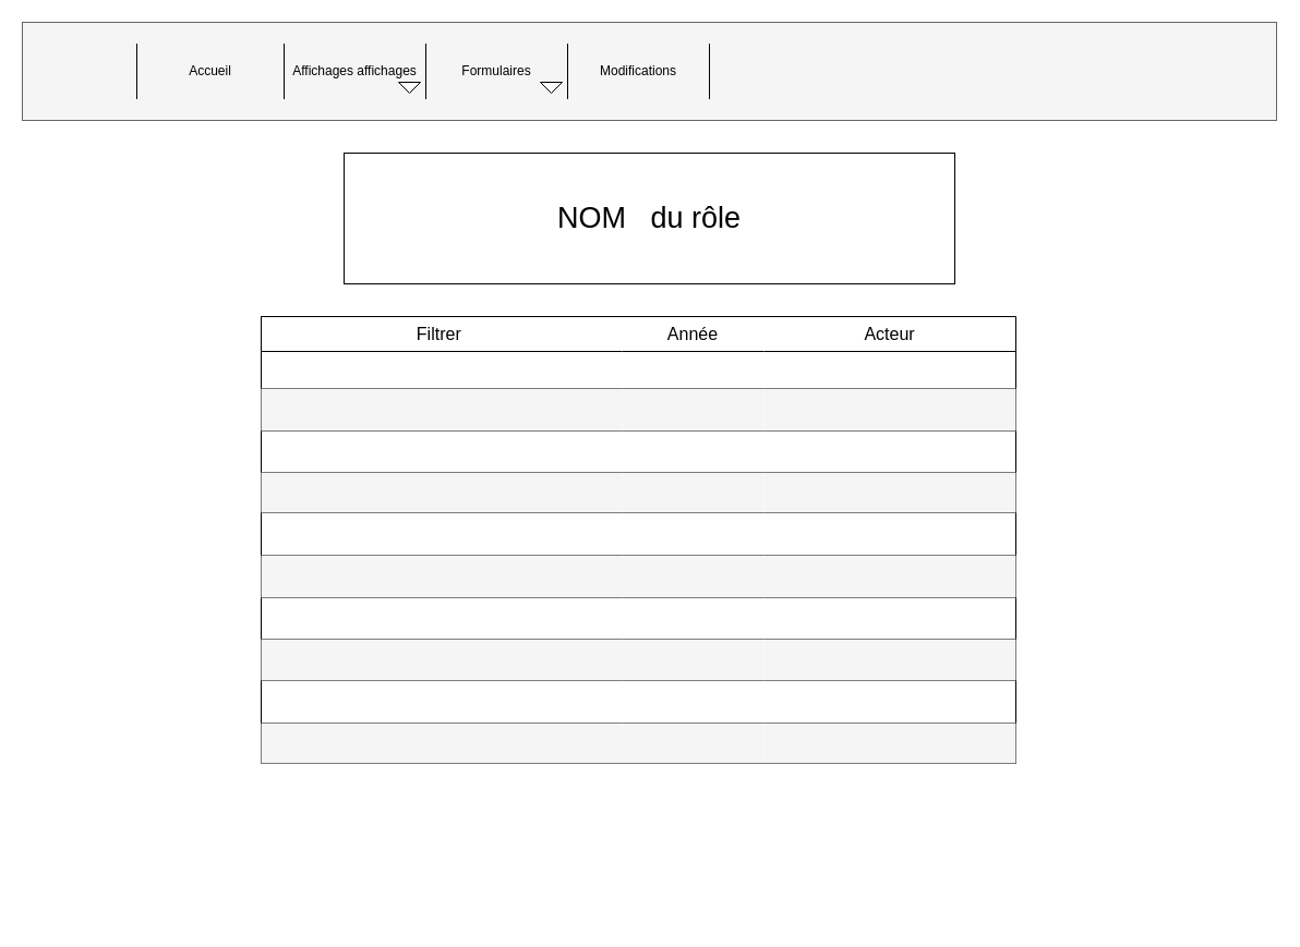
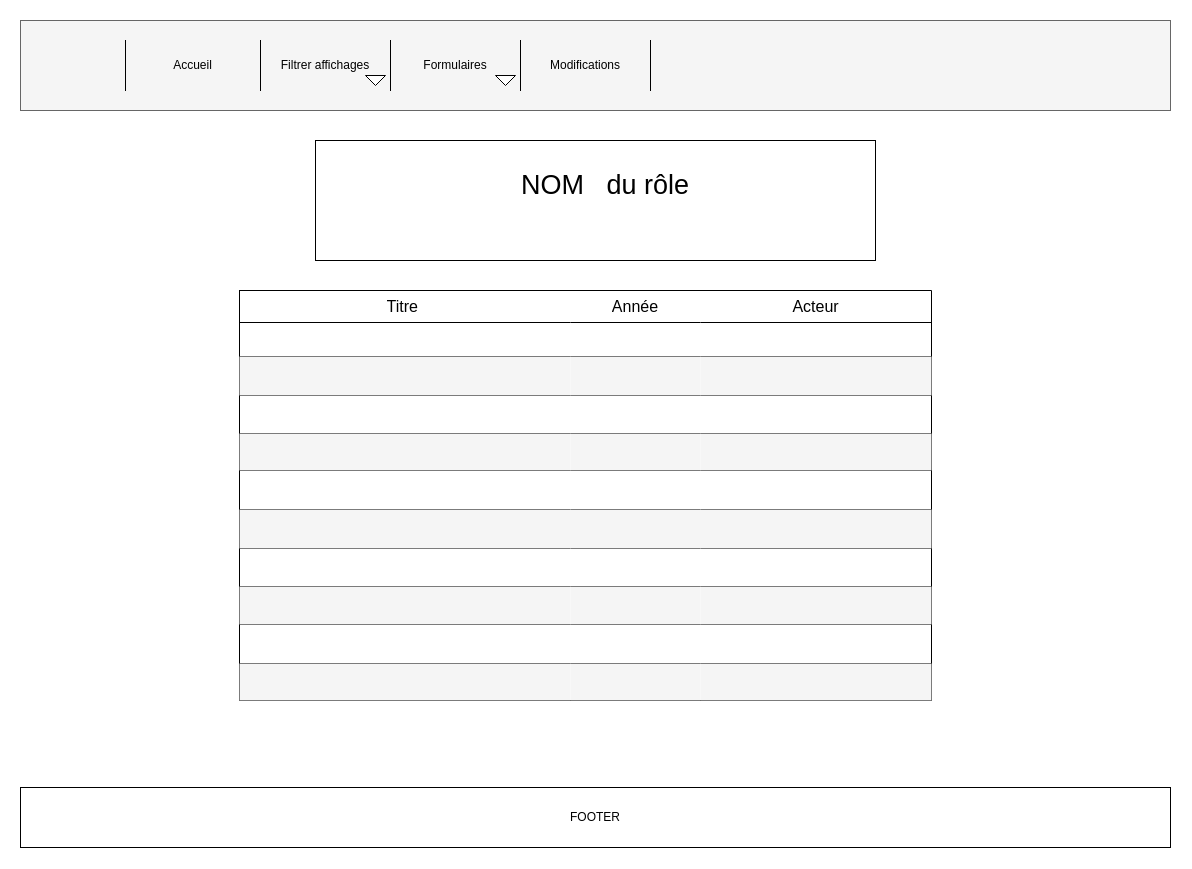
  <mxCell id="0" />
  <mxCell id="1" parent="0" />
  <mxCell id="2" value="" style="rounded=0;whiteSpace=wrap;html=1;fillColor=#f5f5f5;fontColor=#333333;strokeColor=#666666;" vertex="1" parent="1"><mxGeometry x="20" width="1150" height="90" as="geometry" y="20" /></mxCell>
  <mxCell id="3" value="Affichages" style="shape=partialRectangle;whiteSpace=wrap;html=1;bottom=0;top=0;fillColor=none;" vertex="1" parent="1"><mxGeometry x="245" y="70" width="120" height="40" as="geometry" /></mxCell>
  <mxCell id="4" value="Formulaires" style="shape=partialRectangle;whiteSpace=wrap;html=1;bottom=0;top=0;fillColor=none;" vertex="1" parent="1"><mxGeometry x="365" y="70" width="120" height="40" as="geometry" /></mxCell>
  <mxCell id="5" value="Modifications" style="shape=partialRectangle;whiteSpace=wrap;html=1;bottom=0;top=0;fillColor=none;" vertex="1" parent="1"><mxGeometry x="485" y="70" width="120" height="40" as="geometry" /></mxCell>
  <mxCell id="6" value="Accueil" style="shape=partialRectangle;whiteSpace=wrap;html=1;bottom=0;top=0;fillColor=none;" vertex="1" parent="1"><mxGeometry x="125" y="70" width="120" height="40" as="geometry" /></mxCell>
  <mxCell id="7" value="" style="rounded=0;whiteSpace=wrap;html=1;" vertex="1" parent="1"><mxGeometry x="315" y="140" width="560" height="120" as="geometry" /></mxCell>
- <mxCell id="8" value="&lt;font style=&quot;font-size: 27px;&quot;&gt;NOM&amp;nbsp;&amp;nbsp; du rôle&lt;br&gt;&lt;/font&gt;" style="text;html=1;strokeColor=none;fillColor=none;align=center;verticalAlign=middle;whiteSpace=wrap;rounded=0;" vertex="1" parent="1"><mxGeometry x="425" y="180" width="340" height="40" as="geometry" /></mxCell>
+ <mxCell id="8" value="&lt;font style=&quot;font-size: 27px;&quot;&gt;NOM&amp;nbsp;&amp;nbsp; du rôle&lt;br&gt;&lt;/font&gt;" style="text;html=1;strokeColor=none;fillColor=none;align=center;verticalAlign=middle;whiteSpace=wrap;rounded=0;" vertex="1" parent="1"><mxGeometry x="435" y="165" width="340" height="40" as="geometry" /></mxCell>
  <mxCell id="9" value="" style="shape=table;startSize=0;container=1;collapsible=0;childLayout=tableLayout;fontSize=16;columnLines=0;rowLines=1;" vertex="1" parent="1"><mxGeometry x="239" y="290" width="692" height="410" as="geometry" /></mxCell>
  <mxCell id="10" value="" style="shape=tableRow;horizontal=0;startSize=0;swimlaneHead=0;swimlaneBody=0;strokeColor=inherit;top=0;left=0;bottom=0;right=0;collapsible=0;dropTarget=0;fillColor=none;points=[[0,0.5],[1,0.5]];portConstraint=eastwest;fontSize=16;" vertex="1" parent="9"><mxGeometry width="692" height="32" as="geometry" /></mxCell>
- <mxCell id="11" value="Filtrer&amp;nbsp;" style="shape=partialRectangle;html=1;whiteSpace=wrap;connectable=0;strokeColor=inherit;overflow=hidden;fillColor=none;top=0;left=0;bottom=0;right=0;pointerEvents=1;fontSize=16;strokeWidth=0;" vertex="1" parent="10"><mxGeometry width="331" height="32" as="geometry"><mxRectangle width="331" height="32" as="alternateBounds" /></mxGeometry></mxCell>
+ <mxCell id="11" value="Titre&amp;nbsp;" style="shape=partialRectangle;html=1;whiteSpace=wrap;connectable=0;strokeColor=inherit;overflow=hidden;fillColor=none;top=0;left=0;bottom=0;right=0;pointerEvents=1;fontSize=16;strokeWidth=0;" vertex="1" parent="10"><mxGeometry width="331" height="32" as="geometry"><mxRectangle width="331" height="32" as="alternateBounds" /></mxGeometry></mxCell>
  <mxCell id="12" value="Année" style="shape=partialRectangle;html=1;whiteSpace=wrap;connectable=0;strokeColor=inherit;overflow=hidden;fillColor=none;top=0;left=0;bottom=0;right=0;pointerEvents=1;fontSize=16;" vertex="1" parent="10"><mxGeometry x="331" width="130" height="32" as="geometry"><mxRectangle width="130" height="32" as="alternateBounds" /></mxGeometry></mxCell>
  <mxCell id="13" value="Acteur" style="shape=partialRectangle;html=1;whiteSpace=wrap;connectable=0;strokeColor=inherit;overflow=hidden;fillColor=none;top=0;left=0;bottom=0;right=0;pointerEvents=1;fontSize=16;" vertex="1" parent="10"><mxGeometry x="461" width="231" height="32" as="geometry"><mxRectangle width="231" height="32" as="alternateBounds" /></mxGeometry></mxCell>
  <mxCell id="14" value="" style="shape=tableRow;horizontal=0;startSize=0;swimlaneHead=0;swimlaneBody=0;strokeColor=inherit;top=0;left=0;bottom=0;right=0;collapsible=0;dropTarget=0;fillColor=none;points=[[0,0.5],[1,0.5]];portConstraint=eastwest;fontSize=16;" vertex="1" parent="9"><mxGeometry y="32" width="692" height="34" as="geometry" /></mxCell>
  <mxCell id="15" value="" style="shape=partialRectangle;html=1;whiteSpace=wrap;connectable=0;overflow=hidden;top=0;left=0;bottom=0;right=0;pointerEvents=1;fontSize=16;strokeWidth=0;fillColor=none;strokeColor=inherit;" vertex="1" parent="14"><mxGeometry width="331" height="34" as="geometry"><mxRectangle width="331" height="34" as="alternateBounds" /></mxGeometry></mxCell>
  <mxCell id="16" value="" style="shape=partialRectangle;html=1;whiteSpace=wrap;connectable=0;strokeColor=inherit;overflow=hidden;fillColor=none;top=0;left=0;bottom=0;right=0;pointerEvents=1;fontSize=16;" vertex="1" parent="14"><mxGeometry x="331" width="130" height="34" as="geometry"><mxRectangle width="130" height="34" as="alternateBounds" /></mxGeometry></mxCell>
  <mxCell id="17" value="" style="shape=partialRectangle;html=1;whiteSpace=wrap;connectable=0;strokeColor=inherit;overflow=hidden;fillColor=none;top=0;left=0;bottom=0;right=0;pointerEvents=1;fontSize=16;" vertex="1" parent="14"><mxGeometry x="461" width="231" height="34" as="geometry"><mxRectangle width="231" height="34" as="alternateBounds" /></mxGeometry></mxCell>
  <mxCell id="18" value="" style="shape=tableRow;horizontal=0;startSize=0;swimlaneHead=0;swimlaneBody=0;strokeColor=inherit;top=0;left=0;bottom=0;right=0;collapsible=0;dropTarget=0;fillColor=none;points=[[0,0.5],[1,0.5]];portConstraint=eastwest;fontSize=16;" vertex="1" parent="9"><mxGeometry y="66" width="692" height="39" as="geometry" /></mxCell>
  <mxCell id="19" value="" style="shape=partialRectangle;html=1;whiteSpace=wrap;connectable=0;overflow=hidden;top=0;left=0;bottom=0;right=0;pointerEvents=1;fontSize=16;strokeWidth=0;fillColor=#f5f5f5;strokeColor=#666666;fontColor=#333333;" vertex="1" parent="18"><mxGeometry width="331" height="39" as="geometry"><mxRectangle width="331" height="39" as="alternateBounds" /></mxGeometry></mxCell>
  <mxCell id="20" value="" style="shape=partialRectangle;html=1;whiteSpace=wrap;connectable=0;strokeColor=#666666;overflow=hidden;fillColor=#f5f5f5;top=0;left=0;bottom=0;right=0;pointerEvents=1;fontSize=16;fontColor=#333333;" vertex="1" parent="18"><mxGeometry x="331" width="130" height="39" as="geometry"><mxRectangle width="130" height="39" as="alternateBounds" /></mxGeometry></mxCell>
  <mxCell id="21" value="" style="shape=partialRectangle;html=1;whiteSpace=wrap;connectable=0;strokeColor=#666666;overflow=hidden;fillColor=#f5f5f5;top=0;left=0;bottom=0;right=0;pointerEvents=1;fontSize=16;fontColor=#333333;" vertex="1" parent="18"><mxGeometry x="461" width="231" height="39" as="geometry"><mxRectangle width="231" height="39" as="alternateBounds" /></mxGeometry></mxCell>
  <mxCell id="22" style="shape=tableRow;horizontal=0;startSize=0;swimlaneHead=0;swimlaneBody=0;strokeColor=inherit;top=0;left=0;bottom=0;right=0;collapsible=0;dropTarget=0;fillColor=none;points=[[0,0.5],[1,0.5]];portConstraint=eastwest;fontSize=16;" vertex="1" parent="9"><mxGeometry y="105" width="692" height="38" as="geometry" /></mxCell>
  <mxCell id="23" style="shape=partialRectangle;html=1;whiteSpace=wrap;connectable=0;overflow=hidden;top=0;left=0;bottom=0;right=0;pointerEvents=1;fontSize=16;strokeWidth=0;fillColor=none;strokeColor=inherit;" vertex="1" parent="22"><mxGeometry width="331" height="38" as="geometry"><mxRectangle width="331" height="38" as="alternateBounds" /></mxGeometry></mxCell>
  <mxCell id="24" style="shape=partialRectangle;html=1;whiteSpace=wrap;connectable=0;strokeColor=inherit;overflow=hidden;fillColor=none;top=0;left=0;bottom=0;right=0;pointerEvents=1;fontSize=16;" vertex="1" parent="22"><mxGeometry x="331" width="130" height="38" as="geometry"><mxRectangle width="130" height="38" as="alternateBounds" /></mxGeometry></mxCell>
  <mxCell id="25" style="shape=partialRectangle;html=1;whiteSpace=wrap;connectable=0;strokeColor=inherit;overflow=hidden;fillColor=none;top=0;left=0;bottom=0;right=0;pointerEvents=1;fontSize=16;" vertex="1" parent="22"><mxGeometry x="461" width="231" height="38" as="geometry"><mxRectangle width="231" height="38" as="alternateBounds" /></mxGeometry></mxCell>
  <mxCell id="26" style="shape=tableRow;horizontal=0;startSize=0;swimlaneHead=0;swimlaneBody=0;strokeColor=inherit;top=0;left=0;bottom=0;right=0;collapsible=0;dropTarget=0;fillColor=none;points=[[0,0.5],[1,0.5]];portConstraint=eastwest;fontSize=16;" vertex="1" parent="9"><mxGeometry y="143" width="692" height="37" as="geometry" /></mxCell>
  <mxCell id="27" style="shape=partialRectangle;html=1;whiteSpace=wrap;connectable=0;overflow=hidden;top=0;left=0;bottom=0;right=0;pointerEvents=1;fontSize=16;strokeWidth=0;fillColor=#f5f5f5;strokeColor=#666666;fontColor=#333333;" vertex="1" parent="26"><mxGeometry width="331" height="37" as="geometry"><mxRectangle width="331" height="37" as="alternateBounds" /></mxGeometry></mxCell>
  <mxCell id="28" style="shape=partialRectangle;html=1;whiteSpace=wrap;connectable=0;strokeColor=#666666;overflow=hidden;fillColor=#f5f5f5;top=0;left=0;bottom=0;right=0;pointerEvents=1;fontSize=16;fontColor=#333333;" vertex="1" parent="26"><mxGeometry x="331" width="130" height="37" as="geometry"><mxRectangle width="130" height="37" as="alternateBounds" /></mxGeometry></mxCell>
  <mxCell id="29" style="shape=partialRectangle;html=1;whiteSpace=wrap;connectable=0;strokeColor=#666666;overflow=hidden;fillColor=#f5f5f5;top=0;left=0;bottom=0;right=0;pointerEvents=1;fontSize=16;fontColor=#333333;" vertex="1" parent="26"><mxGeometry x="461" width="231" height="37" as="geometry"><mxRectangle width="231" height="37" as="alternateBounds" /></mxGeometry></mxCell>
  <mxCell id="30" style="shape=tableRow;horizontal=0;startSize=0;swimlaneHead=0;swimlaneBody=0;strokeColor=inherit;top=0;left=0;bottom=0;right=0;collapsible=0;dropTarget=0;fillColor=none;points=[[0,0.5],[1,0.5]];portConstraint=eastwest;fontSize=16;" vertex="1" parent="9"><mxGeometry y="180" width="692" height="39" as="geometry" /></mxCell>
  <mxCell id="31" style="shape=partialRectangle;html=1;whiteSpace=wrap;connectable=0;overflow=hidden;top=0;left=0;bottom=0;right=0;pointerEvents=1;fontSize=16;strokeWidth=0;fillColor=none;strokeColor=inherit;" vertex="1" parent="30"><mxGeometry width="331" height="39" as="geometry"><mxRectangle width="331" height="39" as="alternateBounds" /></mxGeometry></mxCell>
  <mxCell id="32" style="shape=partialRectangle;html=1;whiteSpace=wrap;connectable=0;strokeColor=inherit;overflow=hidden;fillColor=none;top=0;left=0;bottom=0;right=0;pointerEvents=1;fontSize=16;" vertex="1" parent="30"><mxGeometry x="331" width="130" height="39" as="geometry"><mxRectangle width="130" height="39" as="alternateBounds" /></mxGeometry></mxCell>
  <mxCell id="33" style="shape=partialRectangle;html=1;whiteSpace=wrap;connectable=0;strokeColor=inherit;overflow=hidden;fillColor=none;top=0;left=0;bottom=0;right=0;pointerEvents=1;fontSize=16;" vertex="1" parent="30"><mxGeometry x="461" width="231" height="39" as="geometry"><mxRectangle width="231" height="39" as="alternateBounds" /></mxGeometry></mxCell>
  <mxCell id="34" style="shape=tableRow;horizontal=0;startSize=0;swimlaneHead=0;swimlaneBody=0;strokeColor=#666666;top=0;left=0;bottom=0;right=0;collapsible=0;dropTarget=0;fillColor=#f5f5f5;points=[[0,0.5],[1,0.5]];portConstraint=eastwest;fontSize=16;fontColor=#333333;" vertex="1" parent="9"><mxGeometry y="219" width="692" height="39" as="geometry" /></mxCell>
  <mxCell id="35" style="shape=partialRectangle;html=1;whiteSpace=wrap;connectable=0;overflow=hidden;top=0;left=0;bottom=0;right=0;pointerEvents=1;fontSize=16;strokeWidth=0;fillColor=none;strokeColor=inherit;" vertex="1" parent="34"><mxGeometry width="331" height="39" as="geometry"><mxRectangle width="331" height="39" as="alternateBounds" /></mxGeometry></mxCell>
  <mxCell id="36" style="shape=partialRectangle;html=1;whiteSpace=wrap;connectable=0;strokeColor=inherit;overflow=hidden;fillColor=none;top=0;left=0;bottom=0;right=0;pointerEvents=1;fontSize=16;" vertex="1" parent="34"><mxGeometry x="331" width="130" height="39" as="geometry"><mxRectangle width="130" height="39" as="alternateBounds" /></mxGeometry></mxCell>
  <mxCell id="37" style="shape=partialRectangle;html=1;whiteSpace=wrap;connectable=0;strokeColor=inherit;overflow=hidden;fillColor=none;top=0;left=0;bottom=0;right=0;pointerEvents=1;fontSize=16;" vertex="1" parent="34"><mxGeometry x="461" width="231" height="39" as="geometry"><mxRectangle width="231" height="39" as="alternateBounds" /></mxGeometry></mxCell>
  <mxCell id="38" style="shape=tableRow;horizontal=0;startSize=0;swimlaneHead=0;swimlaneBody=0;strokeColor=inherit;top=0;left=0;bottom=0;right=0;collapsible=0;dropTarget=0;fillColor=none;points=[[0,0.5],[1,0.5]];portConstraint=eastwest;fontSize=16;" vertex="1" parent="9"><mxGeometry y="258" width="692" height="38" as="geometry" /></mxCell>
  <mxCell id="39" style="shape=partialRectangle;html=1;whiteSpace=wrap;connectable=0;overflow=hidden;top=0;left=0;bottom=0;right=0;pointerEvents=1;fontSize=16;strokeWidth=0;fillColor=none;strokeColor=inherit;" vertex="1" parent="38"><mxGeometry width="331" height="38" as="geometry"><mxRectangle width="331" height="38" as="alternateBounds" /></mxGeometry></mxCell>
  <mxCell id="40" style="shape=partialRectangle;html=1;whiteSpace=wrap;connectable=0;strokeColor=inherit;overflow=hidden;fillColor=none;top=0;left=0;bottom=0;right=0;pointerEvents=1;fontSize=16;" vertex="1" parent="38"><mxGeometry x="331" width="130" height="38" as="geometry"><mxRectangle width="130" height="38" as="alternateBounds" /></mxGeometry></mxCell>
  <mxCell id="41" style="shape=partialRectangle;html=1;whiteSpace=wrap;connectable=0;strokeColor=inherit;overflow=hidden;fillColor=none;top=0;left=0;bottom=0;right=0;pointerEvents=1;fontSize=16;" vertex="1" parent="38"><mxGeometry x="461" width="231" height="38" as="geometry"><mxRectangle width="231" height="38" as="alternateBounds" /></mxGeometry></mxCell>
  <mxCell id="42" style="shape=tableRow;horizontal=0;startSize=0;swimlaneHead=0;swimlaneBody=0;strokeColor=inherit;top=0;left=0;bottom=0;right=0;collapsible=0;dropTarget=0;fillColor=none;points=[[0,0.5],[1,0.5]];portConstraint=eastwest;fontSize=16;" vertex="1" parent="9"><mxGeometry y="296" width="692" height="38" as="geometry" /></mxCell>
  <mxCell id="43" style="shape=partialRectangle;html=1;whiteSpace=wrap;connectable=0;overflow=hidden;top=0;left=0;bottom=0;right=0;pointerEvents=1;fontSize=16;strokeWidth=0;fillColor=#f5f5f5;strokeColor=#666666;fontColor=#333333;" vertex="1" parent="42"><mxGeometry width="331" height="38" as="geometry"><mxRectangle width="331" height="38" as="alternateBounds" /></mxGeometry></mxCell>
  <mxCell id="44" style="shape=partialRectangle;html=1;whiteSpace=wrap;connectable=0;strokeColor=#666666;overflow=hidden;fillColor=#f5f5f5;top=0;left=0;bottom=0;right=0;pointerEvents=1;fontSize=16;fontColor=#333333;" vertex="1" parent="42"><mxGeometry x="331" width="130" height="38" as="geometry"><mxRectangle width="130" height="38" as="alternateBounds" /></mxGeometry></mxCell>
  <mxCell id="45" style="shape=partialRectangle;html=1;whiteSpace=wrap;connectable=0;strokeColor=#666666;overflow=hidden;fillColor=#f5f5f5;top=0;left=0;bottom=0;right=0;pointerEvents=1;fontSize=16;fontColor=#333333;" vertex="1" parent="42"><mxGeometry x="461" width="231" height="38" as="geometry"><mxRectangle width="231" height="38" as="alternateBounds" /></mxGeometry></mxCell>
  <mxCell id="46" style="shape=tableRow;horizontal=0;startSize=0;swimlaneHead=0;swimlaneBody=0;strokeColor=inherit;top=0;left=0;bottom=0;right=0;collapsible=0;dropTarget=0;fillColor=none;points=[[0,0.5],[1,0.5]];portConstraint=eastwest;fontSize=16;" vertex="1" parent="9"><mxGeometry y="334" width="692" height="39" as="geometry" /></mxCell>
  <mxCell id="47" style="shape=partialRectangle;html=1;whiteSpace=wrap;connectable=0;overflow=hidden;top=0;left=0;bottom=0;right=0;pointerEvents=1;fontSize=16;strokeWidth=0;fillColor=none;strokeColor=inherit;" vertex="1" parent="46"><mxGeometry width="331" height="39" as="geometry"><mxRectangle width="331" height="39" as="alternateBounds" /></mxGeometry></mxCell>
  <mxCell id="48" style="shape=partialRectangle;html=1;whiteSpace=wrap;connectable=0;strokeColor=inherit;overflow=hidden;fillColor=none;top=0;left=0;bottom=0;right=0;pointerEvents=1;fontSize=16;" vertex="1" parent="46"><mxGeometry x="331" width="130" height="39" as="geometry"><mxRectangle width="130" height="39" as="alternateBounds" /></mxGeometry></mxCell>
  <mxCell id="49" style="shape=partialRectangle;html=1;whiteSpace=wrap;connectable=0;strokeColor=inherit;overflow=hidden;fillColor=none;top=0;left=0;bottom=0;right=0;pointerEvents=1;fontSize=16;" vertex="1" parent="46"><mxGeometry x="461" width="231" height="39" as="geometry"><mxRectangle width="231" height="39" as="alternateBounds" /></mxGeometry></mxCell>
  <mxCell id="50" style="shape=tableRow;horizontal=0;startSize=0;swimlaneHead=0;swimlaneBody=0;strokeColor=inherit;top=0;left=0;bottom=0;right=0;collapsible=0;dropTarget=0;fillColor=none;points=[[0,0.5],[1,0.5]];portConstraint=eastwest;fontSize=16;" vertex="1" parent="9"><mxGeometry y="373" width="692" height="37" as="geometry" /></mxCell>
  <mxCell id="51" style="shape=partialRectangle;html=1;whiteSpace=wrap;connectable=0;overflow=hidden;top=0;left=0;bottom=0;right=0;pointerEvents=1;fontSize=16;strokeWidth=0;fillColor=#f5f5f5;strokeColor=#666666;fontColor=#333333;" vertex="1" parent="50"><mxGeometry width="331" height="37" as="geometry"><mxRectangle width="331" height="37" as="alternateBounds" /></mxGeometry></mxCell>
  <mxCell id="52" value="" style="shape=partialRectangle;html=1;whiteSpace=wrap;connectable=0;strokeColor=#666666;overflow=hidden;fillColor=#f5f5f5;top=0;left=0;bottom=0;right=0;pointerEvents=1;fontSize=16;fontColor=#333333;" vertex="1" parent="50"><mxGeometry x="331" width="130" height="37" as="geometry"><mxRectangle width="130" height="37" as="alternateBounds" /></mxGeometry></mxCell>
  <mxCell id="53" style="shape=partialRectangle;html=1;whiteSpace=wrap;connectable=0;strokeColor=#666666;overflow=hidden;fillColor=#f5f5f5;top=0;left=0;bottom=0;right=0;pointerEvents=1;fontSize=16;fontColor=#333333;" vertex="1" parent="50"><mxGeometry x="461" width="231" height="37" as="geometry"><mxRectangle width="231" height="37" as="alternateBounds" /></mxGeometry></mxCell>
+ <mxCell id="54" value="FOOTER" style="rounded=0;whiteSpace=wrap;html=1;resizeWidth=0;" vertex="1" parent="1"><mxGeometry x="20" y="787" width="1150" height="60" as="geometry" /></mxCell>
  <mxCell id="55" value="" style="rounded=0;whiteSpace=wrap;html=1;fillColor=#f5f5f5;fontColor=#333333;strokeColor=#666666;" vertex="1" parent="1"><mxGeometry x="20" width="1150" height="90" as="geometry" y="20" /></mxCell>
- <mxCell id="56" value="Affichages affichages" style="shape=partialRectangle;whiteSpace=wrap;html=1;bottom=0;top=0;fillColor=none;" vertex="1" parent="1"><mxGeometry x="260" y="40" width="130" height="50" as="geometry" /></mxCell>
+ <mxCell id="56" value="Filtrer affichages" style="shape=partialRectangle;whiteSpace=wrap;html=1;bottom=0;top=0;fillColor=none;" vertex="1" parent="1"><mxGeometry x="260" y="40" width="130" height="50" as="geometry" /></mxCell>
  <mxCell id="57" value="Formulaires" style="shape=partialRectangle;whiteSpace=wrap;html=1;bottom=0;top=0;fillColor=none;" vertex="1" parent="1"><mxGeometry x="390" y="40" width="130" height="50" as="geometry" /></mxCell>
  <mxCell id="58" value="Modifications" style="shape=partialRectangle;whiteSpace=wrap;html=1;bottom=0;top=0;fillColor=none;" vertex="1" parent="1"><mxGeometry x="520" y="40" width="130" height="50" as="geometry" /></mxCell>
  <mxCell id="59" value="&lt;p style=&quot;line-height: 120%;&quot;&gt;Accueil&lt;/p&gt;" style="shape=partialRectangle;whiteSpace=wrap;html=1;bottom=0;top=0;fillColor=none;" vertex="1" parent="1"><mxGeometry x="125" y="40" width="135" height="50" as="geometry" /></mxCell>
  <mxCell id="60" value="" style="triangle;whiteSpace=wrap;html=1;rotation=90;" vertex="1" parent="1"><mxGeometry x="370" y="70" width="10" height="20" as="geometry" /></mxCell>
  <mxCell id="61" value="" style="triangle;whiteSpace=wrap;html=1;rotation=90;" vertex="1" parent="1"><mxGeometry x="500" y="70" width="10" height="20" as="geometry" /></mxCell>
